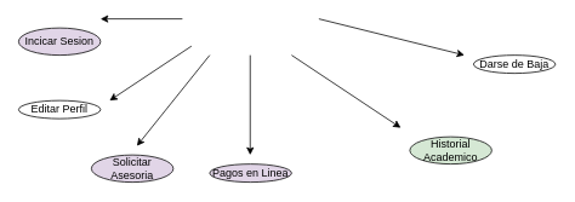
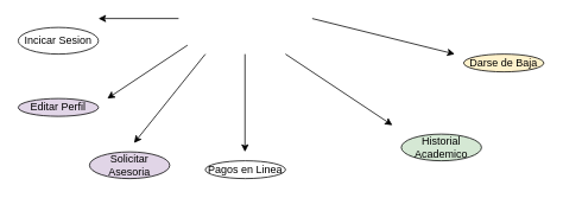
  <mxCell id="0" />
  <mxCell id="1" parent="0" />
  <mxCell id="2" value="" style="endArrow=classic;html=1;" edge="1" parent="1"><mxGeometry width="50" height="50" relative="1" as="geometry"><mxPoint x="320" y="60" as="sourcePoint" /><mxPoint x="440" y="140" as="targetPoint" /></mxGeometry></mxCell>
  <mxCell id="3" value="" style="endArrow=classic;html=1;" edge="1" parent="1"><mxGeometry width="50" height="50" relative="1" as="geometry"><mxPoint x="350" y="20" as="sourcePoint" /><mxPoint x="510" y="60" as="targetPoint" /></mxGeometry></mxCell>
  <mxCell id="4" value="" style="endArrow=classic;html=1;" edge="1" parent="1"><mxGeometry width="50" height="50" relative="1" as="geometry"><mxPoint x="230" y="60" as="sourcePoint" /><mxPoint x="150" y="160" as="targetPoint" /></mxGeometry></mxCell>
- <mxCell id="5" value="Pagos en Linea" style="ellipse;whiteSpace=wrap;html=1;fillColor=#e1d5e7;" vertex="1" parent="1"><mxGeometry x="230" y="180" width="90" height="20" as="geometry" /></mxCell>
+ <mxCell id="5" value="Pagos en Linea" style="ellipse;whiteSpace=wrap;html=1;" vertex="1" parent="1"><mxGeometry x="230" y="180" width="90" height="20" as="geometry" /></mxCell>
  <mxCell id="6" value="Historial Academico" style="ellipse;whiteSpace=wrap;html=1;fillColor=#d5e8d4;" vertex="1" parent="1"><mxGeometry x="450" y="150" width="90" height="30" as="geometry" /></mxCell>
- <mxCell id="7" value="Darse de Baja" style="ellipse;whiteSpace=wrap;html=1;" vertex="1" parent="1"><mxGeometry x="520" y="60" width="90" height="20" as="geometry" /></mxCell>
+ <mxCell id="7" value="Darse de Baja" style="ellipse;whiteSpace=wrap;html=1;fillColor=#fff2cc;" vertex="1" parent="1"><mxGeometry x="520" y="60" width="90" height="20" as="geometry" /></mxCell>
  <mxCell id="8" value="Solicitar Asesoria" style="ellipse;whiteSpace=wrap;html=1;fillColor=#e1d5e7;" vertex="1" parent="1"><mxGeometry x="100" y="170" width="90" height="30" as="geometry" /></mxCell>
  <mxCell id="9" value="" style="endArrow=classic;html=1;" edge="1" parent="1"><mxGeometry width="50" height="50" relative="1" as="geometry"><mxPoint x="274.5" y="60" as="sourcePoint" /><mxPoint x="274.5" y="170" as="targetPoint" /></mxGeometry></mxCell>
- <mxCell id="10" value="Incicar Sesion" style="ellipse;whiteSpace=wrap;html=1;fillColor=#e1d5e7;" vertex="1" parent="1"><mxGeometry x="20" y="30" width="90" height="30" as="geometry" /></mxCell>
- <mxCell id="11" value="Editar Perfil" style="ellipse;whiteSpace=wrap;html=1;" vertex="1" parent="1"><mxGeometry x="20" y="110" width="90" height="20" as="geometry" /></mxCell>
+ <mxCell id="10" value="Incicar Sesion" style="ellipse;whiteSpace=wrap;html=1;" vertex="1" parent="1"><mxGeometry x="20" y="30" width="90" height="30" as="geometry" /></mxCell>
+ <mxCell id="11" value="Editar Perfil" style="ellipse;whiteSpace=wrap;html=1;fillColor=#e1d5e7;" vertex="1" parent="1"><mxGeometry x="20" y="110" width="90" height="20" as="geometry" /></mxCell>
  <mxCell id="12" value="" style="endArrow=classic;html=1;" edge="1" parent="1"><mxGeometry width="50" height="50" relative="1" as="geometry"><mxPoint x="200" y="20" as="sourcePoint" /><mxPoint x="110" y="20" as="targetPoint" /></mxGeometry></mxCell>
  <mxCell id="13" value="" style="endArrow=classic;html=1;" edge="1" parent="1"><mxGeometry width="50" height="50" relative="1" as="geometry"><mxPoint x="210" y="50" as="sourcePoint" /><mxPoint x="120" y="110" as="targetPoint" /></mxGeometry></mxCell>
